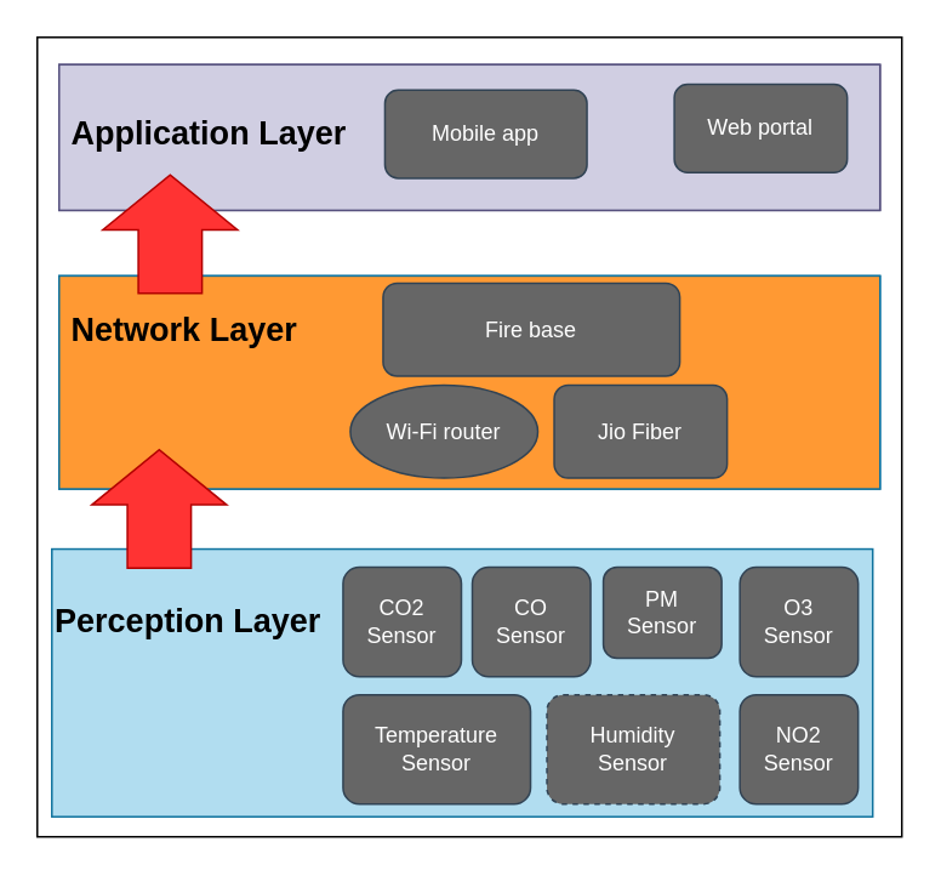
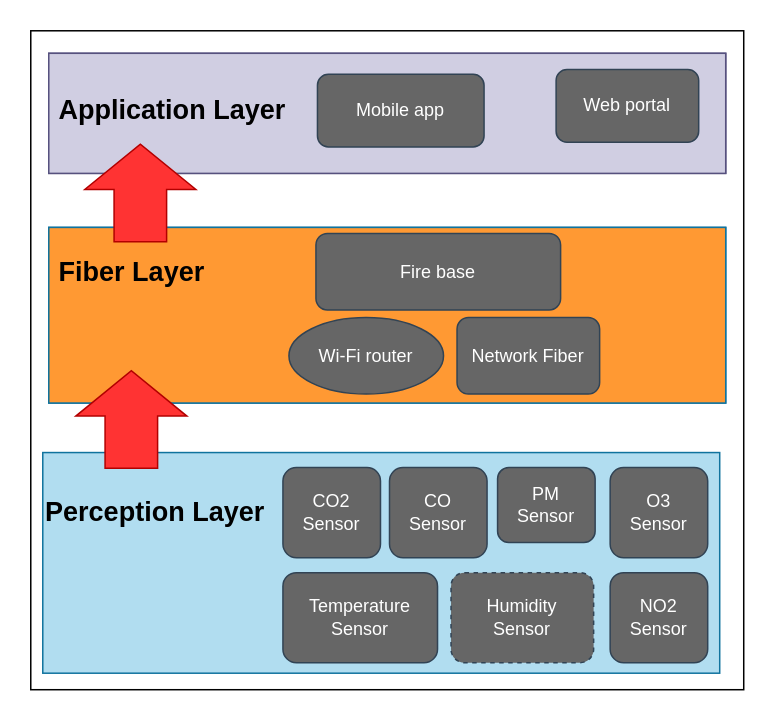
  <mxCell id="0" />
  <mxCell id="1" parent="0" />
  <mxCell id="2" value="" style="group" vertex="1" connectable="0" parent="1"><mxGeometry x="20" y="20" width="475" height="439" as="geometry" /></mxCell>
  <mxCell id="3" value="" style="rounded=0;whiteSpace=wrap;html=1;fontSize=18;align=left;" vertex="1" parent="2"><mxGeometry width="475" height="439" as="geometry" /></mxCell>
  <mxCell id="4" value="" style="group;fillColor=#b1ddf0;strokeColor=#10739e;container=0;" vertex="1" connectable="0" parent="2"><mxGeometry x="12" y="131" width="451" height="117" as="geometry" /></mxCell>
  <mxCell id="5" value="" style="group;fillColor=#d0cee2;strokeColor=#56517e;container=0;" vertex="1" connectable="0" parent="2"><mxGeometry x="12" y="15" width="451" height="80" as="geometry" /></mxCell>
  <mxCell id="6" value="" style="rounded=0;whiteSpace=wrap;html=1;fillColor=#b1ddf0;strokeColor=#10739e;" vertex="1" parent="2"><mxGeometry x="8" y="281" width="451" height="147" as="geometry" /></mxCell>
  <mxCell id="7" value="CO2 &lt;br&gt;Sensor" style="rounded=1;whiteSpace=wrap;html=1;fillColor=#666666;fontColor=#ffffff;strokeColor=#314354;" vertex="1" parent="2"><mxGeometry x="168" y="291" width="65" height="60" as="geometry" /></mxCell>
  <mxCell id="8" value="PM&lt;br&gt;Sensor" style="rounded=1;whiteSpace=wrap;html=1;fillColor=#666666;fontColor=#ffffff;strokeColor=#314354;" vertex="1" parent="2"><mxGeometry x="311" y="291" width="65" height="50" as="geometry" /></mxCell>
  <mxCell id="9" value="CO&lt;br&gt;Sensor" style="rounded=1;whiteSpace=wrap;html=1;fillColor=#666666;fontColor=#ffffff;strokeColor=#314354;" vertex="1" parent="2"><mxGeometry x="239" y="291" width="65" height="60" as="geometry" /></mxCell>
  <mxCell id="10" value="O3&lt;br&gt;Sensor" style="rounded=1;whiteSpace=wrap;html=1;fillColor=#666666;fontColor=#ffffff;strokeColor=#314354;" vertex="1" parent="2"><mxGeometry x="386" y="291" width="65" height="60" as="geometry" /></mxCell>
  <mxCell id="11" value="Humidity&lt;br&gt;Sensor" style="rounded=1;whiteSpace=wrap;html=1;fillColor=#666666;fontColor=#ffffff;strokeColor=#314354;dashed=1;" vertex="1" parent="2"><mxGeometry x="280" y="361" width="95" height="60" as="geometry" /></mxCell>
  <mxCell id="12" value="Temperature&lt;br&gt;Sensor" style="rounded=1;whiteSpace=wrap;html=1;fillColor=#666666;fontColor=#ffffff;strokeColor=#314354;" vertex="1" parent="2"><mxGeometry x="168" y="361" width="103" height="60" as="geometry" /></mxCell>
  <mxCell id="13" value="Perception Layer" style="text;html=1;strokeColor=none;fillColor=none;align=left;verticalAlign=middle;whiteSpace=wrap;rounded=0;fontStyle=1;fontSize=18;" vertex="1" parent="2"><mxGeometry x="8" y="306" width="161" height="30" as="geometry" /></mxCell>
  <mxCell id="14" value="NO2&lt;br&gt;Sensor" style="rounded=1;whiteSpace=wrap;html=1;fillColor=#666666;fontColor=#ffffff;strokeColor=#314354;" vertex="1" parent="2"><mxGeometry x="386" y="361" width="65" height="60" as="geometry" /></mxCell>
  <mxCell id="15" value="" style="rounded=0;whiteSpace=wrap;html=1;fillColor=#FF9933;strokeColor=#10739e;fontStyle=4" vertex="1" parent="2"><mxGeometry x="12" y="131" width="451" height="117" as="geometry" /></mxCell>
- <mxCell id="16" value="Jio Fiber" style="rounded=1;whiteSpace=wrap;html=1;fillColor=#666666;fontColor=#ffffff;strokeColor=#314354;" vertex="1" parent="2"><mxGeometry x="284" y="191.027" width="95" height="51.02" as="geometry" /></mxCell>
+ <mxCell id="16" value="Network Fiber" style="rounded=1;whiteSpace=wrap;html=1;fillColor=#666666;fontColor=#ffffff;strokeColor=#314354;" vertex="1" parent="2"><mxGeometry x="284" y="191.027" width="95" height="51.02" as="geometry" /></mxCell>
  <mxCell id="17" value="Wi-Fi router" style="ellipse;whiteSpace=wrap;html=1;fillColor=#666666;fontColor=#ffffff;strokeColor=#314354;" vertex="1" parent="2"><mxGeometry x="172" y="191.027" width="103" height="51.02" as="geometry" /></mxCell>
- <mxCell id="18" value="Network Layer" style="text;html=1;strokeColor=none;fillColor=none;align=left;verticalAlign=middle;whiteSpace=wrap;rounded=0;fontStyle=1;fontSize=18;" vertex="1" parent="2"><mxGeometry x="17" y="147.753" width="161" height="25.51" as="geometry" /></mxCell>
+ <mxCell id="18" value="Fiber Layer" style="text;html=1;strokeColor=none;fillColor=none;align=left;verticalAlign=middle;whiteSpace=wrap;rounded=0;fontStyle=1;fontSize=18;" vertex="1" parent="2"><mxGeometry x="17" y="147.753" width="161" height="25.51" as="geometry" /></mxCell>
  <mxCell id="19" value="Fire base" style="rounded=1;whiteSpace=wrap;html=1;fillColor=#666666;fontColor=#ffffff;strokeColor=#314354;" vertex="1" parent="2"><mxGeometry x="190" y="135" width="163" height="51.02" as="geometry" /></mxCell>
  <mxCell id="20" value="" style="rounded=0;whiteSpace=wrap;html=1;fillColor=#d0cee2;strokeColor=#56517e;fontStyle=4" vertex="1" parent="2"><mxGeometry x="12" y="15" width="451" height="80" as="geometry" /></mxCell>
  <mxCell id="21" value="Web portal" style="rounded=1;whiteSpace=wrap;html=1;fillColor=#666666;fontColor=#ffffff;strokeColor=#314354;" vertex="1" parent="2"><mxGeometry x="350" y="25.796" width="95" height="48.404" as="geometry" /></mxCell>
  <mxCell id="22" value="Application Layer" style="text;html=1;strokeColor=none;fillColor=none;align=left;verticalAlign=middle;whiteSpace=wrap;rounded=0;fontStyle=1;fontSize=18;" vertex="1" parent="2"><mxGeometry x="17" y="41.104" width="161" height="24.202" as="geometry" /></mxCell>
  <mxCell id="23" value="Mobile app" style="rounded=1;whiteSpace=wrap;html=1;fillColor=#666666;fontColor=#ffffff;strokeColor=#314354;" vertex="1" parent="2"><mxGeometry x="191" y="29.005" width="111" height="48.404" as="geometry" /></mxCell>
  <mxCell id="24" value="" style="shape=flexArrow;endArrow=classic;html=1;rounded=0;fontSize=18;endWidth=38;endSize=9.73;width=35;fillColor=#FF3333;strokeColor=#B20000;labelPosition=center;verticalLabelPosition=middle;align=center;verticalAlign=middle;" edge="1" parent="2"><mxGeometry width="50" height="50" relative="1" as="geometry"><mxPoint x="73" y="141" as="sourcePoint" /><mxPoint x="73" y="75" as="targetPoint" /><Array as="points" /></mxGeometry></mxCell>
  <mxCell id="25" value="" style="shape=flexArrow;endArrow=classic;html=1;rounded=0;fontSize=18;endWidth=38;endSize=9.73;width=35;fillColor=#FF3333;strokeColor=#B20000;labelPosition=center;verticalLabelPosition=middle;align=center;verticalAlign=middle;" edge="1" parent="2"><mxGeometry width="50" height="50" relative="1" as="geometry"><mxPoint x="67" y="292" as="sourcePoint" /><mxPoint x="67" y="226" as="targetPoint" /><Array as="points" /></mxGeometry></mxCell>
